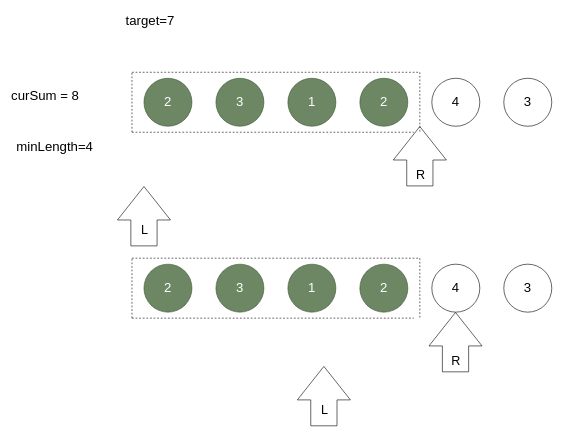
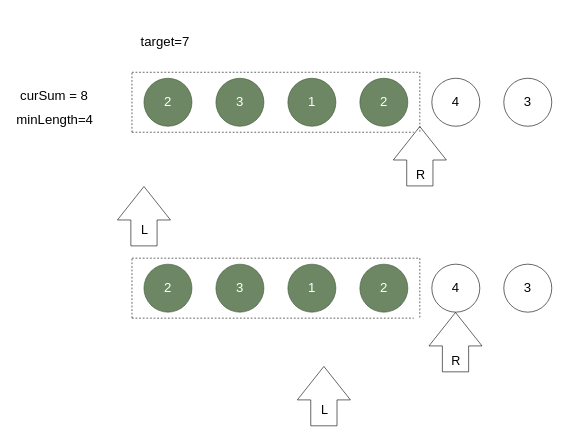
  <mxCell id="0" />
  <mxCell id="1" parent="0" />
  <mxCell id="2" value="&lt;font style=&quot;font-size: 22px&quot;&gt;2&lt;/font&gt;" style="ellipse;whiteSpace=wrap;html=1;aspect=fixed;fillColor=#6d8764;fontColor=#ffffff;strokeColor=#3A5431;" parent="1" vertex="1"><mxGeometry x="239" y="130" width="80" height="80" as="geometry" /></mxCell>
  <mxCell id="3" value="&lt;font style=&quot;font-size: 22px&quot;&gt;2&lt;/font&gt;" style="ellipse;whiteSpace=wrap;html=1;aspect=fixed;fillColor=#6d8764;fontColor=#ffffff;strokeColor=#3A5431;" parent="1" vertex="1"><mxGeometry x="599" y="130" width="80" height="80" as="geometry" /></mxCell>
  <mxCell id="4" value="&lt;font style=&quot;font-size: 22px&quot;&gt;4&lt;/font&gt;" style="ellipse;whiteSpace=wrap;html=1;aspect=fixed;" parent="1" vertex="1"><mxGeometry x="719" y="130" width="80" height="80" as="geometry" /></mxCell>
  <mxCell id="5" value="&lt;span style=&quot;font-size: 22px&quot;&gt;3&lt;/span&gt;" style="ellipse;whiteSpace=wrap;html=1;aspect=fixed;" parent="1" vertex="1"><mxGeometry x="839" y="130" width="80" height="80" as="geometry" /></mxCell>
  <mxCell id="6" value="&lt;font style=&quot;font-size: 22px&quot;&gt;1&lt;/font&gt;" style="ellipse;whiteSpace=wrap;html=1;aspect=fixed;fillColor=#6d8764;fontColor=#ffffff;strokeColor=#3A5431;" parent="1" vertex="1"><mxGeometry x="479" y="130" width="80" height="80" as="geometry" /></mxCell>
  <mxCell id="7" value="&lt;font style=&quot;font-size: 22px&quot;&gt;3&lt;/font&gt;" style="ellipse;whiteSpace=wrap;html=1;aspect=fixed;fillColor=#6d8764;fontColor=#ffffff;strokeColor=#3A5431;" parent="1" vertex="1"><mxGeometry x="359" y="130" width="80" height="80" as="geometry" /></mxCell>
- <mxCell id="8" value="target=7" style="text;html=1;align=center;verticalAlign=middle;resizable=0;points=[];autosize=1;strokeColor=none;fillColor=none;fontSize=22;" parent="1" vertex="1"><mxGeometry x="199" y="20" width="100" height="30" as="geometry" /></mxCell>
+ <mxCell id="8" value="target=7" style="text;html=1;align=center;verticalAlign=middle;resizable=0;points=[];autosize=1;strokeColor=none;fillColor=none;fontSize=22;" parent="1" vertex="1"><mxGeometry x="224" y="55" width="100" height="30" as="geometry" /></mxCell>
  <mxCell id="9" value="" style="shape=flexArrow;endArrow=classic;html=1;rounded=0;endWidth=43.718;endSize=18.267;width=43.75;" edge="1" parent="1"><mxGeometry width="50" height="50" relative="1" as="geometry"><mxPoint x="239" y="410" as="sourcePoint" /><mxPoint x="239" y="310" as="targetPoint" /></mxGeometry></mxCell>
  <mxCell id="10" value="L" style="edgeLabel;html=1;align=center;verticalAlign=middle;resizable=0;points=[];fontSize=21;" vertex="1" connectable="0" parent="9"><mxGeometry x="0.105" y="10" relative="1" as="geometry"><mxPoint x="10" y="26" as="offset" /></mxGeometry></mxCell>
  <mxCell id="11" value="" style="shape=flexArrow;endArrow=classic;html=1;rounded=0;endWidth=43.718;endSize=18.267;width=43.75;" edge="1" parent="1"><mxGeometry width="50" height="50" relative="1" as="geometry"><mxPoint x="699" y="310" as="sourcePoint" /><mxPoint x="699" y="210" as="targetPoint" /></mxGeometry></mxCell>
  <mxCell id="12" value="R" style="edgeLabel;html=1;align=center;verticalAlign=middle;resizable=0;points=[];fontSize=21;" vertex="1" connectable="0" parent="11"><mxGeometry x="-0.169" y="2" relative="1" as="geometry"><mxPoint x="2" y="21" as="offset" /></mxGeometry></mxCell>
- <mxCell id="13" value="&lt;font style=&quot;font-size: 22px&quot;&gt;curSum = 8&lt;/font&gt;" style="text;html=1;align=center;verticalAlign=middle;resizable=0;points=[];autosize=1;strokeColor=none;fillColor=none;" vertex="1" parent="1"><mxGeometry x="9" y="150" width="130" height="20" as="geometry" /></mxCell>
- <mxCell id="14" value="&lt;font style=&quot;font-size: 22px&quot;&gt;minLength=4&lt;/font&gt;" style="text;html=1;align=center;verticalAlign=middle;resizable=0;points=[];autosize=1;strokeColor=none;fillColor=none;" vertex="1" parent="1"><mxGeometry x="20" y="235" width="140" height="20" as="geometry" /></mxCell>
+ <mxCell id="13" value="&lt;font style=&quot;font-size: 22px&quot;&gt;curSum = 8&lt;/font&gt;" style="text;html=1;align=center;verticalAlign=middle;resizable=0;points=[];autosize=1;strokeColor=none;fillColor=none;" vertex="1" parent="1"><mxGeometry x="24" y="150" width="130" height="20" as="geometry" /></mxCell>
+ <mxCell id="14" value="&lt;font style=&quot;font-size: 22px&quot;&gt;minLength=4&lt;/font&gt;" style="text;html=1;align=center;verticalAlign=middle;resizable=0;points=[];autosize=1;strokeColor=none;fillColor=none;" vertex="1" parent="1"><mxGeometry x="20" y="190" width="140" height="20" as="geometry" /></mxCell>
  <mxCell id="15" value="" style="endArrow=none;dashed=1;html=1;rounded=0;" edge="1" parent="1"><mxGeometry width="50" height="50" relative="1" as="geometry"><mxPoint x="219" y="220" as="sourcePoint" /><mxPoint x="689" y="220" as="targetPoint" /></mxGeometry></mxCell>
  <mxCell id="16" value="" style="endArrow=none;dashed=1;html=1;rounded=0;" edge="1" parent="1"><mxGeometry width="50" height="50" relative="1" as="geometry"><mxPoint x="219" y="220" as="sourcePoint" /><mxPoint x="219" y="120" as="targetPoint" /></mxGeometry></mxCell>
  <mxCell id="17" value="" style="endArrow=none;dashed=1;html=1;rounded=0;" edge="1" parent="1"><mxGeometry width="50" height="50" relative="1" as="geometry"><mxPoint x="219" y="120" as="sourcePoint" /><mxPoint x="699" y="120" as="targetPoint" /></mxGeometry></mxCell>
  <mxCell id="18" value="" style="endArrow=none;dashed=1;html=1;rounded=0;" edge="1" parent="1"><mxGeometry width="50" height="50" relative="1" as="geometry"><mxPoint x="699" y="120" as="sourcePoint" /><mxPoint x="699" y="220" as="targetPoint" /></mxGeometry></mxCell>
  <mxCell id="19" value="&lt;font style=&quot;font-size: 22px&quot;&gt;2&lt;/font&gt;" style="ellipse;whiteSpace=wrap;html=1;aspect=fixed;fillColor=#6d8764;fontColor=#ffffff;strokeColor=#3A5431;" vertex="1" parent="1"><mxGeometry x="239" y="440" width="80" height="80" as="geometry" /></mxCell>
  <mxCell id="20" value="&lt;font style=&quot;font-size: 22px&quot;&gt;2&lt;/font&gt;" style="ellipse;whiteSpace=wrap;html=1;aspect=fixed;fillColor=#6d8764;fontColor=#ffffff;strokeColor=#3A5431;" vertex="1" parent="1"><mxGeometry x="599" y="440" width="80" height="80" as="geometry" /></mxCell>
  <mxCell id="21" value="&lt;font style=&quot;font-size: 22px&quot;&gt;4&lt;/font&gt;" style="ellipse;whiteSpace=wrap;html=1;aspect=fixed;" vertex="1" parent="1"><mxGeometry x="719" y="440" width="80" height="80" as="geometry" /></mxCell>
  <mxCell id="22" value="&lt;span style=&quot;font-size: 22px&quot;&gt;3&lt;/span&gt;" style="ellipse;whiteSpace=wrap;html=1;aspect=fixed;" vertex="1" parent="1"><mxGeometry x="839" y="440" width="80" height="80" as="geometry" /></mxCell>
  <mxCell id="23" value="&lt;font style=&quot;font-size: 22px&quot;&gt;1&lt;/font&gt;" style="ellipse;whiteSpace=wrap;html=1;aspect=fixed;fillColor=#6d8764;fontColor=#ffffff;strokeColor=#3A5431;" vertex="1" parent="1"><mxGeometry x="479" y="440" width="80" height="80" as="geometry" /></mxCell>
  <mxCell id="24" value="&lt;font style=&quot;font-size: 22px&quot;&gt;3&lt;/font&gt;" style="ellipse;whiteSpace=wrap;html=1;aspect=fixed;fillColor=#6d8764;fontColor=#ffffff;strokeColor=#3A5431;" vertex="1" parent="1"><mxGeometry x="359" y="440" width="80" height="80" as="geometry" /></mxCell>
  <mxCell id="25" value="" style="shape=flexArrow;endArrow=classic;html=1;rounded=0;endWidth=43.718;endSize=18.267;width=43.75;" edge="1" parent="1"><mxGeometry width="50" height="50" relative="1" as="geometry"><mxPoint x="539" y="710" as="sourcePoint" /><mxPoint x="539" y="610" as="targetPoint" /></mxGeometry></mxCell>
  <mxCell id="26" value="L" style="edgeLabel;html=1;align=center;verticalAlign=middle;resizable=0;points=[];fontSize=21;" vertex="1" connectable="0" parent="25"><mxGeometry x="0.105" y="10" relative="1" as="geometry"><mxPoint x="10" y="26" as="offset" /></mxGeometry></mxCell>
  <mxCell id="27" value="" style="shape=flexArrow;endArrow=classic;html=1;rounded=0;endWidth=43.718;endSize=18.267;width=43.75;" edge="1" parent="1"><mxGeometry width="50" height="50" relative="1" as="geometry"><mxPoint x="758.47" y="620" as="sourcePoint" /><mxPoint x="758.47" y="520" as="targetPoint" /></mxGeometry></mxCell>
  <mxCell id="28" value="R" style="edgeLabel;html=1;align=center;verticalAlign=middle;resizable=0;points=[];fontSize=21;" vertex="1" connectable="0" parent="27"><mxGeometry x="-0.169" y="2" relative="1" as="geometry"><mxPoint x="2" y="21" as="offset" /></mxGeometry></mxCell>
  <mxCell id="29" value="" style="endArrow=none;dashed=1;html=1;rounded=0;" edge="1" parent="1"><mxGeometry width="50" height="50" relative="1" as="geometry"><mxPoint x="219" y="530" as="sourcePoint" /><mxPoint x="689" y="530" as="targetPoint" /></mxGeometry></mxCell>
  <mxCell id="30" value="" style="endArrow=none;dashed=1;html=1;rounded=0;" edge="1" parent="1"><mxGeometry width="50" height="50" relative="1" as="geometry"><mxPoint x="219" y="530" as="sourcePoint" /><mxPoint x="219" y="430" as="targetPoint" /></mxGeometry></mxCell>
  <mxCell id="31" value="" style="endArrow=none;dashed=1;html=1;rounded=0;" edge="1" parent="1"><mxGeometry width="50" height="50" relative="1" as="geometry"><mxPoint x="219" y="430" as="sourcePoint" /><mxPoint x="699" y="430" as="targetPoint" /></mxGeometry></mxCell>
  <mxCell id="32" value="" style="endArrow=none;dashed=1;html=1;rounded=0;" edge="1" parent="1"><mxGeometry width="50" height="50" relative="1" as="geometry"><mxPoint x="699" y="430" as="sourcePoint" /><mxPoint x="699" y="530" as="targetPoint" /></mxGeometry></mxCell>
